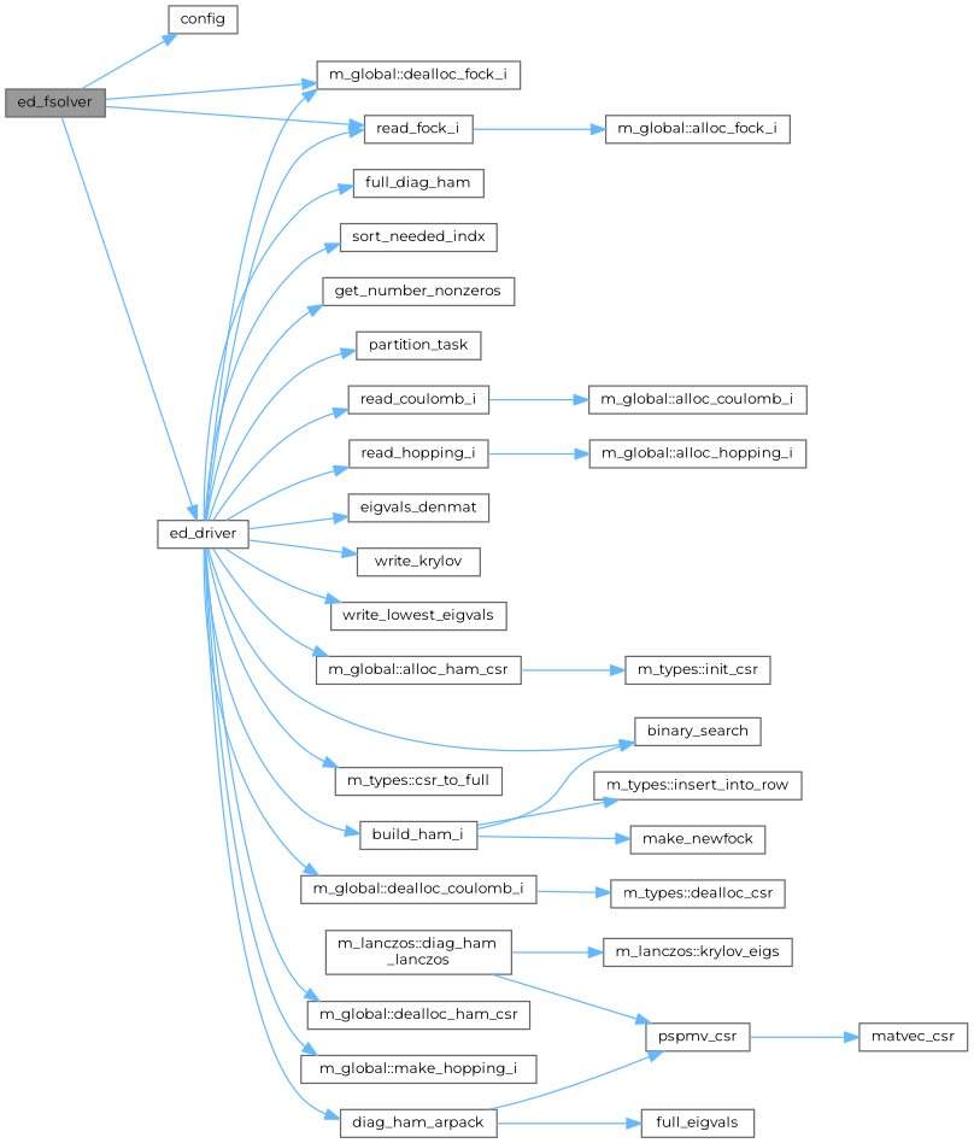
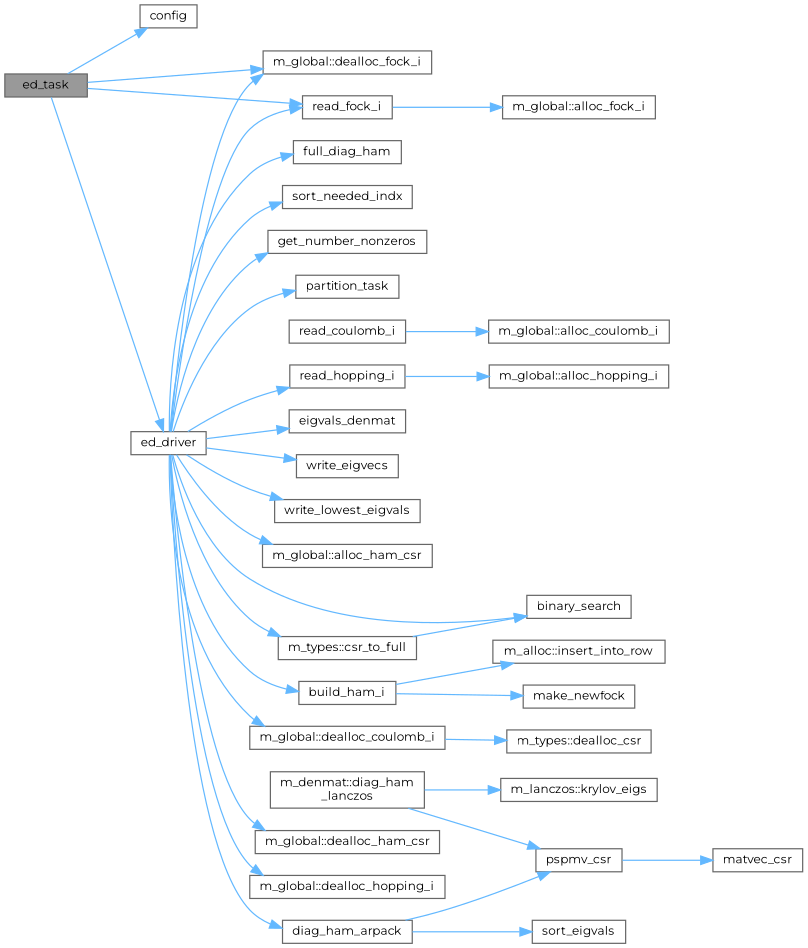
  digraph {
    fontname=Montserrat
    rankdir=LR
    node [color=grey40 fillcolor=white fontname=Montserrat fontsize=10 shape=box style=filled]
    edge [color=steelblue1 fontname=Montserrat fontsize=10 labelfontname=Helvetica labelfontsize=10 style=solid]
-   n1 [color=gray40 fillcolor=grey60 fontcolor=black height=0.2 label=ed_fsolver width=0.4]
+   n1 [color=gray40 fillcolor=grey60 fontcolor=black height=0.2 label=ed_task width=0.4]
    n2 [height=0.2 label=config width=0.4]
    n3 [height=0.2 label="m_global::dealloc_fock_i" width=0.4]
    n4 [height=0.2 label=ed_driver width=0.4]
    n5 [height=0.2 label=read_fock_i width=0.4]
    n6 [height=0.2 label="m_global::alloc_ham_csr" width=0.4]
    n7 [height=0.2 label=binary_search width=0.4]
    n8 [height=0.2 label=build_ham_i width=0.4]
    n9 [height=0.2 label="m_types::csr_to_full" width=0.4]
    n10 [height=0.2 label="m_global::dealloc_coulomb_i" width=0.4]
    n11 [height=0.2 label="m_global::dealloc_ham_csr" width=0.4]
-   n12 [height=0.2 label="m_global::make_hopping_i" width=0.4]
+   n12 [height=0.2 label="m_global::dealloc_hopping_i" width=0.4]
    n13 [height=0.2 label=diag_ham_arpack width=0.4]
    n14 [height=0.2 label=full_diag_ham width=0.4]
    n15 [height=0.2 label=sort_needed_indx width=0.4]
    n16 [height=0.2 label=get_number_nonzeros width=0.4]
    n17 [height=0.2 label=partition_task width=0.4]
    n18 [height=0.2 label=read_coulomb_i width=0.4]
    n19 [height=0.2 label=read_hopping_i width=0.4]
    n20 [height=0.2 label=eigvals_denmat width=0.4]
-   n21 [height=0.2 label=write_krylov width=0.4]
+   n21 [height=0.2 label=write_eigvecs width=0.4]
    n22 [height=0.2 label=write_lowest_eigvals width=0.4]
    n23 [height=0.2 label="m_global::alloc_fock_i" width=0.4]
-   n24 [height=0.2 label="m_types::init_csr" width=0.4]
    n25 [height=0.2 label=make_newfock width=0.4]
-   n26 [height=0.2 label="m_types::insert_into_row" width=0.4]
+   n26 [height=0.2 label="m_alloc::insert_into_row" width=0.4]
    n27 [height=0.2 label="m_types::dealloc_csr" width=0.4]
    n28 [height=0.2 label=pspmv_csr width=0.4]
-   n29 [height=0.2 label=full_eigvals width=0.4]
-   n30 [height=0.2 label="m_lanczos::diag_ham\l_lanczos" width=0.4]
+   n29 [height=0.2 label=sort_eigvals width=0.4]
+   n30 [height=0.2 label="m_denmat::diag_ham\l_lanczos" width=0.4]
    n31 [height=0.2 label="m_lanczos::krylov_eigs" width=0.4]
    n32 [height=0.2 label="m_global::alloc_coulomb_i" width=0.4]
    n33 [height=0.2 label="m_global::alloc_hopping_i" width=0.4]
    n34 [height=0.2 label=matvec_csr width=0.4]
    n1 -> n2
    n1 -> n3
    n1 -> n4
    n1 -> n5
    n4 -> n3
    n4 -> n5
    n4 -> n6
    n4 -> n7
    n4 -> n8
    n4 -> n9
    n4 -> n10
    n4 -> n11
    n4 -> n12
    n4 -> n13
    n4 -> n14
    n4 -> n15
    n4 -> n16
    n4 -> n17
-   n4 -> n18
    n4 -> n19
    n4 -> n20
    n4 -> n21
    n4 -> n22
    n5 -> n23
-   n6 -> n24
-   n8 -> n7
+   n9 -> n7
    n8 -> n25
    n8 -> n26
    n10 -> n27
    n13 -> n28
    n13 -> n29
    n18 -> n32
    n19 -> n33
    n28 -> n34
    n30 -> n28
    n30 -> n31
  }
